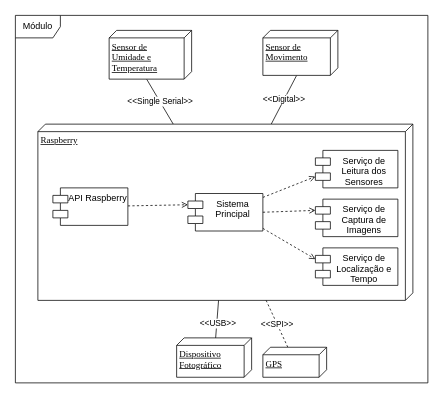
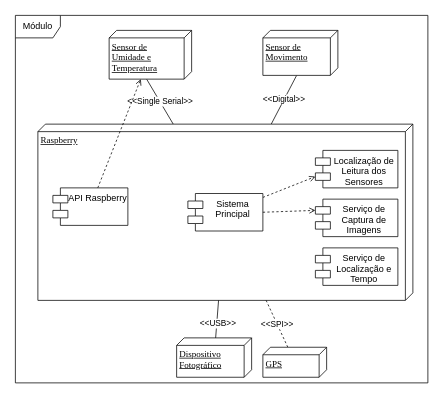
  <mxCell id="0" />
  <mxCell id="1" parent="0" />
  <mxCell id="2" value="Módulo" style="shape=umlFrame;whiteSpace=wrap;html=1;" vertex="1" parent="1"><mxGeometry x="20" y="20" width="550" height="490" as="geometry" /></mxCell>
  <mxCell id="3" value="&amp;lt;&amp;lt;Digital&amp;gt;&amp;gt;" style="edgeStyle=none;rounded=0;orthogonalLoop=1;jettySize=auto;html=1;endArrow=none;endFill=0;entryX=0;entryY=0;entryDx=60;entryDy=55;entryPerimeter=0;" edge="1" parent="1" source="5" target="9"><mxGeometry relative="1" as="geometry"><mxPoint x="440" y="70" as="targetPoint" /></mxGeometry></mxCell>
  <mxCell id="4" value="&amp;lt;&amp;lt;Single Serial&amp;gt;&amp;gt;" style="edgeStyle=none;rounded=0;orthogonalLoop=1;jettySize=auto;html=1;endArrow=none;endFill=0;entryX=0;entryY=0;entryDx=65;entryDy=60;entryPerimeter=0;" edge="1" parent="1" source="5" target="6"><mxGeometry relative="1" as="geometry" /></mxCell>
  <mxCell id="5" value="Raspberry" style="verticalAlign=top;align=left;spacingTop=8;spacingLeft=2;spacingRight=12;shape=cube;size=10;direction=south;fontStyle=4;html=1;rounded=0;shadow=0;comic=0;labelBackgroundColor=none;strokeWidth=1;fontFamily=Verdana;fontSize=12" parent="1" vertex="1"><mxGeometry x="50" y="165" width="500" height="235" as="geometry" /></mxCell>
  <mxCell id="6" value="&lt;div&gt;Sensor de &lt;br&gt;&lt;/div&gt;&lt;div&gt;Umidade e &lt;br&gt;&lt;/div&gt;&lt;div&gt;Temperatura&lt;/div&gt;" style="verticalAlign=top;align=left;spacingTop=8;spacingLeft=2;spacingRight=12;shape=cube;size=10;direction=south;fontStyle=4;html=1;rounded=0;shadow=0;comic=0;labelBackgroundColor=none;strokeWidth=1;fontFamily=Verdana;fontSize=12" vertex="1" parent="1"><mxGeometry x="145" y="40" width="110" height="65" as="geometry" /></mxCell>
  <mxCell id="7" value="&lt;div&gt;&amp;lt;&amp;lt;SPI&amp;gt;&amp;gt;&lt;/div&gt;" style="edgeStyle=none;rounded=0;orthogonalLoop=1;jettySize=auto;html=1;endArrow=none;endFill=0;dashed=1;" edge="1" parent="1" source="8" target="5"><mxGeometry relative="1" as="geometry" /></mxCell>
  <mxCell id="8" value="GPS" style="verticalAlign=top;align=left;spacingTop=8;spacingLeft=2;spacingRight=12;shape=cube;size=10;direction=south;fontStyle=4;html=1;rounded=0;shadow=0;comic=0;labelBackgroundColor=none;strokeWidth=1;fontFamily=Verdana;fontSize=12" vertex="1" parent="1"><mxGeometry x="350" y="462.5" width="85" height="40" as="geometry" /></mxCell>
  <mxCell id="9" value="&lt;div&gt;Sensor de &lt;br&gt;&lt;/div&gt;&lt;div&gt;Movimento&lt;/div&gt;" style="verticalAlign=top;align=left;spacingTop=8;spacingLeft=2;spacingRight=12;shape=cube;size=10;direction=south;fontStyle=4;html=1;rounded=0;shadow=0;comic=0;labelBackgroundColor=none;strokeWidth=1;fontFamily=Verdana;fontSize=12" vertex="1" parent="1"><mxGeometry x="350" y="40" width="100" height="60" as="geometry" /></mxCell>
  <mxCell id="10" value="" style="edgeStyle=none;rounded=0;orthogonalLoop=1;jettySize=auto;html=1;endArrow=none;endFill=0;" edge="1" parent="1" source="12" target="5"><mxGeometry relative="1" as="geometry" /></mxCell>
  <mxCell id="11" value="&amp;lt;&amp;lt;USB&amp;gt;&amp;gt;" style="edgeLabel;html=1;align=center;verticalAlign=middle;resizable=0;points=[];" vertex="1" connectable="0" parent="10"><mxGeometry x="-0.183" y="-1" relative="1" as="geometry"><mxPoint as="offset" /></mxGeometry></mxCell>
  <mxCell id="12" value="&lt;div&gt;Dispositivo &lt;br&gt;&lt;/div&gt;&lt;div&gt;Fotográfico&lt;br&gt;&lt;/div&gt;" style="verticalAlign=top;align=left;spacingTop=8;spacingLeft=2;spacingRight=12;shape=cube;size=10;direction=south;fontStyle=4;html=1;rounded=0;shadow=0;comic=0;labelBackgroundColor=none;strokeWidth=1;fontFamily=Verdana;fontSize=12" vertex="1" parent="1"><mxGeometry x="235" y="450" width="100" height="52.5" as="geometry" /></mxCell>
- <mxCell id="13" value="Serviço de&#10;Leitura dos&#10;Sensores" style="shape=module;align=left;spacingLeft=20;align=center;verticalAlign=top;" vertex="1" parent="1"><mxGeometry x="420" y="200" width="110" height="50" as="geometry" /></mxCell>
+ <mxCell id="13" value="Localização de&#10;Leitura dos&#10;Sensores" style="shape=module;align=left;spacingLeft=20;align=center;verticalAlign=top;" vertex="1" parent="1"><mxGeometry x="420" y="200" width="110" height="50" as="geometry" /></mxCell>
  <mxCell id="14" value="Serviço de&#10;Captura de&#10;Imagens" style="shape=module;align=left;spacingLeft=20;align=center;verticalAlign=top;" vertex="1" parent="1"><mxGeometry x="420" y="265" width="110" height="50" as="geometry" /></mxCell>
  <mxCell id="15" value="Serviço de &#10;Localização e &#10;Tempo" style="shape=module;align=left;spacingLeft=20;align=center;verticalAlign=top;" vertex="1" parent="1"><mxGeometry x="420" y="330" width="110" height="50" as="geometry" /></mxCell>
  <mxCell id="16" value="" style="edgeStyle=none;rounded=0;orthogonalLoop=1;jettySize=auto;html=1;endArrow=open;endFill=0;dashed=1;entryX=0;entryY=0;entryDx=0;entryDy=35;entryPerimeter=0;" edge="1" parent="1" source="17" target="13"><mxGeometry relative="1" as="geometry"><mxPoint x="395.476" y="237.129" as="targetPoint" /></mxGeometry></mxCell>
  <mxCell id="17" value="Sistema&#10;Principal" style="shape=module;align=left;spacingLeft=20;align=center;verticalAlign=top;" vertex="1" parent="1"><mxGeometry x="250" y="257.5" width="100" height="50" as="geometry" /></mxCell>
  <mxCell id="18" value="" style="edgeStyle=none;rounded=0;orthogonalLoop=1;jettySize=auto;html=1;endArrow=open;endFill=0;dashed=1;exitX=1;exitY=0.5;exitDx=0;exitDy=0;entryX=0;entryY=0;entryDx=0;entryDy=15;entryPerimeter=0;" edge="1" parent="1" source="17" target="14"><mxGeometry relative="1" as="geometry"><mxPoint x="350" y="273.293" as="sourcePoint" /><mxPoint x="395.001" y="280.619" as="targetPoint" /></mxGeometry></mxCell>
- <mxCell id="19" value="" style="edgeStyle=none;rounded=0;orthogonalLoop=1;jettySize=auto;html=1;endArrow=open;endFill=0;dashed=1;exitX=1;exitY=0.93;exitDx=0;exitDy=0;exitPerimeter=0;entryX=0;entryY=0;entryDx=0;entryDy=15;entryPerimeter=0;" edge="1" parent="1" source="17" target="15"><mxGeometry relative="1" as="geometry"><mxPoint x="350" y="292.5" as="sourcePoint" /><mxPoint x="396.132" y="341.832" as="targetPoint" /></mxGeometry></mxCell>
- <mxCell id="20" value="" style="edgeStyle=none;rounded=0;orthogonalLoop=1;jettySize=auto;html=1;dashed=1;endArrow=open;endFill=0;entryX=0;entryY=0;entryDx=0;entryDy=15;entryPerimeter=0;" edge="1" parent="1" source="21" target="17"><mxGeometry relative="1" as="geometry"><mxPoint x="229.001" y="272.604" as="targetPoint" /></mxGeometry></mxCell>
+ <mxCell id="20" value="" style="edgeStyle=none;rounded=0;orthogonalLoop=1;jettySize=auto;html=1;dashed=1;endArrow=open;endFill=0;" edge="1" parent="1" source="21" target="6"><mxGeometry relative="1" as="geometry"><mxPoint x="229.001" y="272.604" as="targetPoint" /></mxGeometry></mxCell>
  <mxCell id="21" value="API Raspberry" style="shape=module;align=left;spacingLeft=20;align=center;verticalAlign=top;" vertex="1" parent="1"><mxGeometry x="70" y="250" width="100" height="50" as="geometry" /></mxCell>
